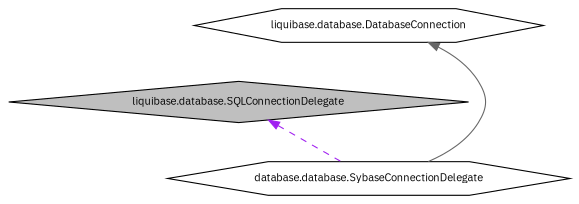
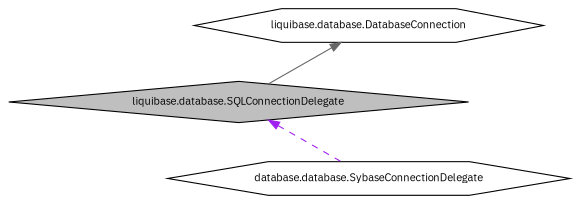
  digraph {
    fontname="IBM Plex Sans"
    node [color=black fillcolor=white fontname="IBM Plex Sans" fontsize=10 shape=hexagon style=filled]
    edge [dir=back fontname="IBM Plex Sans" fontsize=10 labelfontname=FreeSans labelfontsize=10]
    n1 [fillcolor=grey75 fontcolor=black height=0.2 label="liquibase.database.SQLConnectionDelegate" shape=diamond width=0.4]
    n2 [height=0.2 label="database.database.SybaseConnectionDelegate" width=0.4]
    n3 [height=0.2 label="liquibase.database.DatabaseConnection" width=0.4]
    n1 -> n2 [color=purple style=dashed]
-   n3 -> n2 [color=gray40 style=solid]
+   n3 -> n1 [color=gray40 style=solid]
  }
